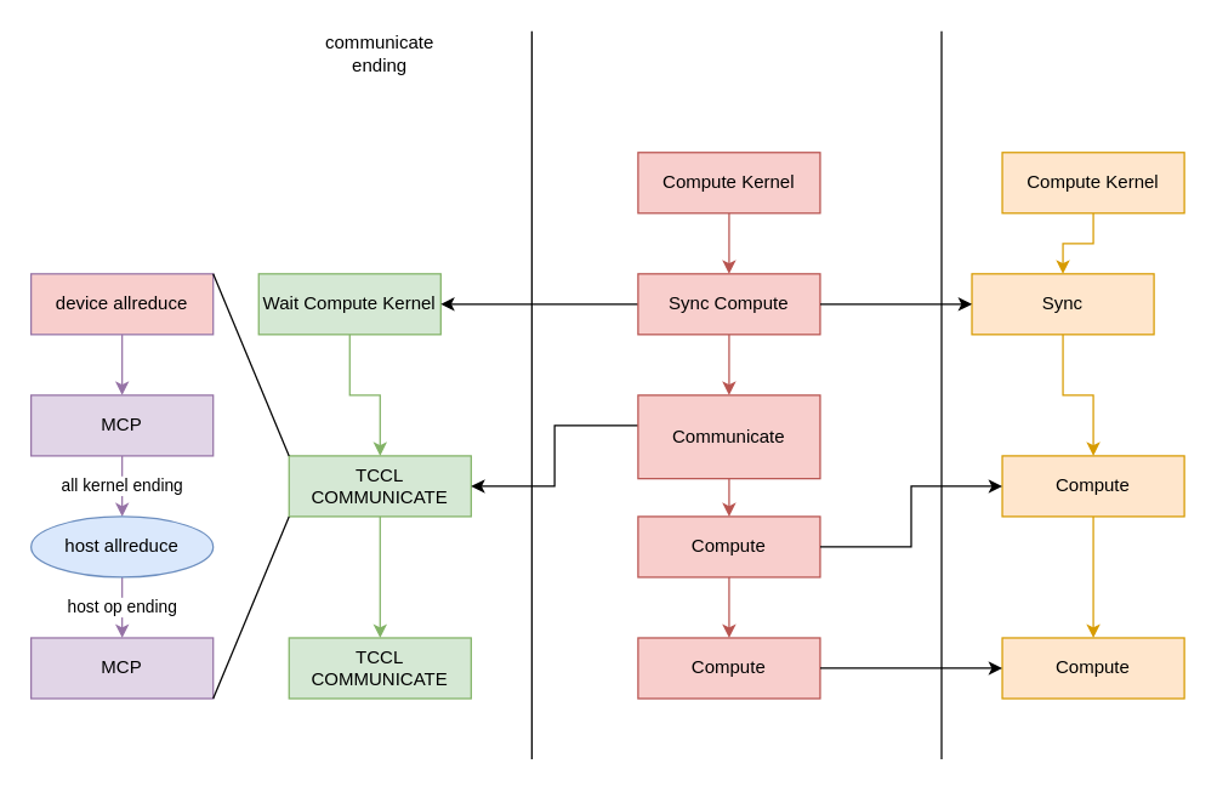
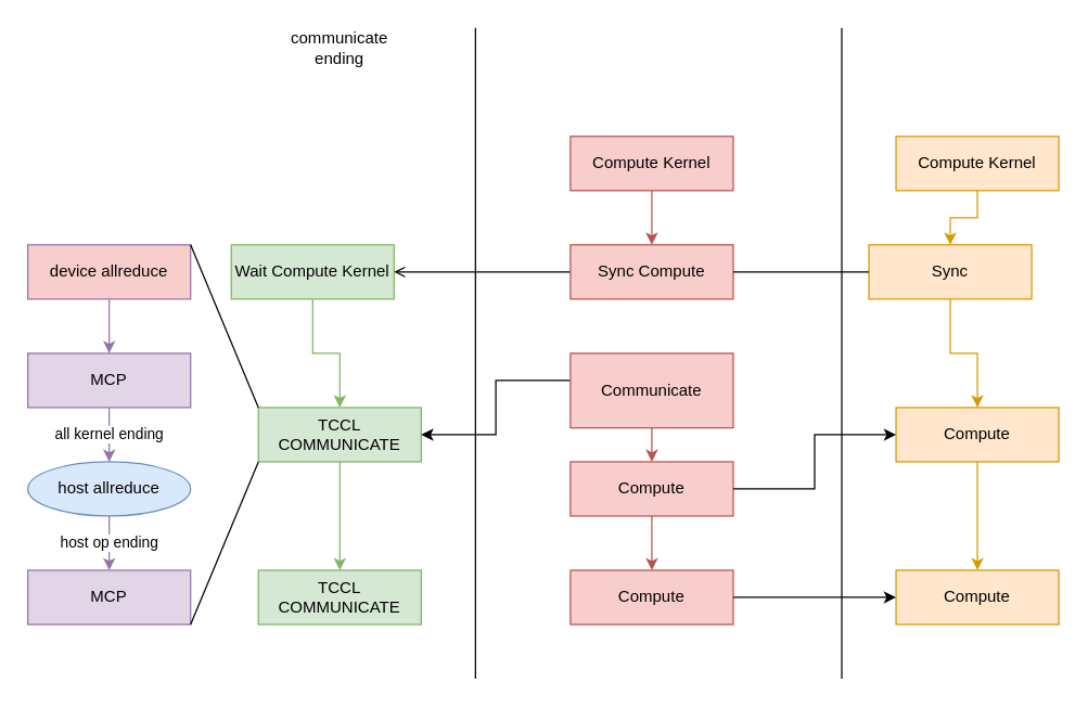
  <mxCell id="0" />
  <mxCell id="1" parent="0" />
  <mxCell id="2" value="" style="edgeStyle=orthogonalEdgeStyle;rounded=0;orthogonalLoop=1;jettySize=auto;html=1;fillColor=#d5e8d4;strokeColor=#82b366;" edge="1" parent="1" source="3" target="10"><mxGeometry relative="1" as="geometry" /></mxCell>
  <mxCell id="3" value="Wait Compute Kernel" style="rounded=0;whiteSpace=wrap;html=1;fillColor=#d5e8d4;strokeColor=#82b366;" vertex="1" parent="1"><mxGeometry x="170" y="180" width="120" height="40" as="geometry" /></mxCell>
  <mxCell id="4" value="" style="edgeStyle=orthogonalEdgeStyle;rounded=0;orthogonalLoop=1;jettySize=auto;html=1;fillColor=#ffe6cc;strokeColor=#d79b00;" edge="1" parent="1" source="5" target="8"><mxGeometry relative="1" as="geometry" /></mxCell>
  <mxCell id="5" value="Compute Kernel" style="rounded=0;whiteSpace=wrap;html=1;fillColor=#ffe6cc;strokeColor=#d79b00;" vertex="1" parent="1"><mxGeometry x="660" y="100" width="120" height="40" as="geometry" /></mxCell>
  <mxCell id="6" value="" style="endArrow=none;html=1;rounded=0;" edge="1" parent="1"><mxGeometry width="50" height="50" relative="1" as="geometry"><mxPoint x="620" y="500" as="sourcePoint" /><mxPoint x="620" y="20" as="targetPoint" /></mxGeometry></mxCell>
  <mxCell id="7" value="" style="edgeStyle=orthogonalEdgeStyle;rounded=0;orthogonalLoop=1;jettySize=auto;html=1;fillColor=#ffe6cc;strokeColor=#d79b00;" edge="1" parent="1" source="8" target="12"><mxGeometry relative="1" as="geometry" /></mxCell>
  <mxCell id="8" value="Sync" style="rounded=0;whiteSpace=wrap;html=1;fillColor=#ffe6cc;strokeColor=#d79b00;" vertex="1" parent="1"><mxGeometry x="640" y="180" width="120" height="40" as="geometry" /></mxCell>
  <mxCell id="9" value="" style="edgeStyle=orthogonalEdgeStyle;rounded=0;orthogonalLoop=1;jettySize=auto;html=1;fillColor=#d5e8d4;strokeColor=#82b366;" edge="1" parent="1" source="10" target="13"><mxGeometry relative="1" as="geometry" /></mxCell>
  <mxCell id="10" value="TCCL COMMUNICATE" style="rounded=0;whiteSpace=wrap;html=1;fillColor=#d5e8d4;strokeColor=#82b366;" vertex="1" parent="1"><mxGeometry x="190" y="300" width="120" height="40" as="geometry" /></mxCell>
  <mxCell id="11" value="" style="edgeStyle=orthogonalEdgeStyle;rounded=0;orthogonalLoop=1;jettySize=auto;html=1;fillColor=#ffe6cc;strokeColor=#d79b00;" edge="1" parent="1" source="12" target="14"><mxGeometry relative="1" as="geometry" /></mxCell>
  <mxCell id="12" value="Compute" style="rounded=0;whiteSpace=wrap;html=1;fillColor=#ffe6cc;strokeColor=#d79b00;" vertex="1" parent="1"><mxGeometry x="660" y="300" width="120" height="40" as="geometry" /></mxCell>
  <mxCell id="13" value="TCCL COMMUNICATE" style="rounded=0;whiteSpace=wrap;html=1;fillColor=#d5e8d4;strokeColor=#82b366;" vertex="1" parent="1"><mxGeometry x="190" y="420" width="120" height="40" as="geometry" /></mxCell>
  <mxCell id="14" value="Compute" style="rounded=0;whiteSpace=wrap;html=1;fillColor=#ffe6cc;strokeColor=#d79b00;" vertex="1" parent="1"><mxGeometry x="660" y="420" width="120" height="40" as="geometry" /></mxCell>
  <mxCell id="15" value="communicate&lt;br&gt;ending" style="text;html=1;strokeColor=none;fillColor=none;align=center;verticalAlign=middle;whiteSpace=wrap;rounded=0;" vertex="1" parent="1"><mxGeometry x="220" y="20" width="60" height="30" as="geometry" /></mxCell>
  <mxCell id="16" value="" style="edgeStyle=orthogonalEdgeStyle;rounded=0;orthogonalLoop=1;jettySize=auto;html=1;fillColor=#e1d5e7;strokeColor=#9673a6;" edge="1" parent="1" source="17" target="19"><mxGeometry relative="1" as="geometry" /></mxCell>
  <mxCell id="17" value="device allreduce" style="rounded=0;whiteSpace=wrap;html=1;fillColor=#f8cecc;strokeColor=#9673a6;" vertex="1" parent="1"><mxGeometry x="20" y="180" width="120" height="40" as="geometry" /></mxCell>
  <mxCell id="18" value="all kernel ending" style="edgeStyle=orthogonalEdgeStyle;rounded=0;orthogonalLoop=1;jettySize=auto;html=1;fillColor=#e1d5e7;strokeColor=#9673a6;" edge="1" parent="1" source="19" target="21"><mxGeometry relative="1" as="geometry" /></mxCell>
  <mxCell id="19" value="MCP" style="rounded=0;whiteSpace=wrap;html=1;fillColor=#e1d5e7;strokeColor=#9673a6;" vertex="1" parent="1"><mxGeometry x="20" y="260" width="120" height="40" as="geometry" /></mxCell>
  <mxCell id="20" value="host op ending" style="edgeStyle=orthogonalEdgeStyle;rounded=0;orthogonalLoop=1;jettySize=auto;html=1;fillColor=#e1d5e7;strokeColor=#9673a6;" edge="1" parent="1" source="21" target="22"><mxGeometry relative="1" as="geometry"><Array as="points"><mxPoint x="80" y="400" /><mxPoint x="80" y="400" /></Array></mxGeometry></mxCell>
  <mxCell id="21" value="host allreduce" style="ellipse;whiteSpace=wrap;html=1;fillColor=#dae8fc;strokeColor=#6c8ebf;" vertex="1" parent="1"><mxGeometry x="20" y="340" width="120" height="40" as="geometry" /></mxCell>
  <mxCell id="22" value="MCP" style="rounded=0;whiteSpace=wrap;html=1;fillColor=#e1d5e7;strokeColor=#9673a6;" vertex="1" parent="1"><mxGeometry x="20" y="420" width="120" height="40" as="geometry" /></mxCell>
  <mxCell id="23" value="" style="endArrow=none;html=1;rounded=0;entryX=0;entryY=0;entryDx=0;entryDy=0;exitX=1;exitY=0;exitDx=0;exitDy=0;" edge="1" parent="1" source="17" target="10"><mxGeometry width="50" height="50" relative="1" as="geometry"><mxPoint x="160" y="510" as="sourcePoint" /><mxPoint x="210" y="460" as="targetPoint" /></mxGeometry></mxCell>
  <mxCell id="24" value="" style="endArrow=none;html=1;rounded=0;entryX=0;entryY=1;entryDx=0;entryDy=0;exitX=1;exitY=1;exitDx=0;exitDy=0;" edge="1" parent="1" source="22" target="10"><mxGeometry width="50" height="50" relative="1" as="geometry"><mxPoint x="80" y="150" as="sourcePoint" /><mxPoint x="200" y="310" as="targetPoint" /></mxGeometry></mxCell>
  <mxCell id="25" value="" style="endArrow=none;html=1;rounded=0;" edge="1" parent="1"><mxGeometry width="50" height="50" relative="1" as="geometry"><mxPoint x="350" y="500" as="sourcePoint" /><mxPoint x="350" y="20" as="targetPoint" /></mxGeometry></mxCell>
  <mxCell id="26" value="" style="edgeStyle=orthogonalEdgeStyle;rounded=0;orthogonalLoop=1;jettySize=auto;html=1;fillColor=#f8cecc;strokeColor=#b85450;" edge="1" parent="1" source="27" target="30"><mxGeometry relative="1" as="geometry" /></mxCell>
  <mxCell id="27" value="Compute Kernel" style="rounded=0;whiteSpace=wrap;html=1;fillColor=#f8cecc;strokeColor=#b85450;" vertex="1" parent="1"><mxGeometry x="420" y="100" width="120" height="40" as="geometry" /></mxCell>
- <mxCell id="28" value="" style="edgeStyle=orthogonalEdgeStyle;rounded=0;orthogonalLoop=1;jettySize=auto;html=1;fillColor=#f8cecc;strokeColor=#b85450;" edge="1" parent="1" source="30" target="33"><mxGeometry relative="1" as="geometry" /></mxCell>
- <mxCell id="29" value="" style="edgeStyle=orthogonalEdgeStyle;rounded=0;orthogonalLoop=1;jettySize=auto;html=1;" edge="1" parent="1" source="30" target="3"><mxGeometry relative="1" as="geometry" /></mxCell>
+ <mxCell id="29" value="" style="edgeStyle=orthogonalEdgeStyle;rounded=0;orthogonalLoop=1;jettySize=auto;html=1;endArrow=open;" edge="1" parent="1" source="30" target="3"><mxGeometry relative="1" as="geometry" /></mxCell>
  <mxCell id="30" value="Sync Compute" style="rounded=0;whiteSpace=wrap;html=1;fillColor=#f8cecc;strokeColor=#b85450;" vertex="1" parent="1"><mxGeometry x="420" y="180" width="120" height="40" as="geometry" /></mxCell>
  <mxCell id="31" value="" style="edgeStyle=orthogonalEdgeStyle;rounded=0;orthogonalLoop=1;jettySize=auto;html=1;fillColor=#f8cecc;strokeColor=#b85450;" edge="1" parent="1" source="33" target="36"><mxGeometry relative="1" as="geometry" /></mxCell>
  <mxCell id="32" value="" style="edgeStyle=orthogonalEdgeStyle;rounded=0;orthogonalLoop=1;jettySize=auto;html=1;" edge="1" parent="1" source="33" target="10"><mxGeometry relative="1" as="geometry"><Array as="points"><mxPoint x="365" y="280" /><mxPoint x="365" y="320" /></Array></mxGeometry></mxCell>
  <mxCell id="33" value="Communicate" style="rounded=0;whiteSpace=wrap;html=1;fillColor=#f8cecc;strokeColor=#b85450;" vertex="1" parent="1"><mxGeometry x="420" y="260" width="120" height="55" as="geometry" /></mxCell>
  <mxCell id="34" value="Compute" style="rounded=0;whiteSpace=wrap;html=1;fillColor=#f8cecc;strokeColor=#b85450;" vertex="1" parent="1"><mxGeometry x="420" y="420" width="120" height="40" as="geometry" /></mxCell>
  <mxCell id="35" value="" style="edgeStyle=orthogonalEdgeStyle;rounded=0;orthogonalLoop=1;jettySize=auto;html=1;fillColor=#f8cecc;strokeColor=#b85450;" edge="1" parent="1" source="36" target="34"><mxGeometry relative="1" as="geometry" /></mxCell>
  <mxCell id="36" value="Compute" style="rounded=0;whiteSpace=wrap;html=1;fillColor=#f8cecc;strokeColor=#b85450;" vertex="1" parent="1"><mxGeometry x="420" y="340" width="120" height="40" as="geometry" /></mxCell>
- <mxCell id="37" value="" style="edgeStyle=orthogonalEdgeStyle;rounded=0;orthogonalLoop=1;jettySize=auto;html=1;exitX=1;exitY=0.5;exitDx=0;exitDy=0;entryX=0;entryY=0.5;entryDx=0;entryDy=0;" edge="1" parent="1" source="30" target="8"><mxGeometry relative="1" as="geometry"><mxPoint x="430" y="210" as="sourcePoint" /><mxPoint x="320" y="210" as="targetPoint" /><Array as="points"><mxPoint x="600" y="200" /><mxPoint x="600" y="200" /></Array></mxGeometry></mxCell>
+ <mxCell id="37" value="" style="edgeStyle=orthogonalEdgeStyle;rounded=0;orthogonalLoop=1;jettySize=auto;html=1;exitX=1;exitY=0.5;exitDx=0;exitDy=0;entryX=0;entryY=0.5;entryDx=0;entryDy=0;endArrow=none;" edge="1" parent="1" source="30" target="8"><mxGeometry relative="1" as="geometry"><mxPoint x="430" y="210" as="sourcePoint" /><mxPoint x="320" y="210" as="targetPoint" /><Array as="points"><mxPoint x="600" y="200" /><mxPoint x="600" y="200" /></Array></mxGeometry></mxCell>
  <mxCell id="38" value="" style="edgeStyle=orthogonalEdgeStyle;rounded=0;orthogonalLoop=1;jettySize=auto;html=1;exitX=1;exitY=0.5;exitDx=0;exitDy=0;entryX=0;entryY=0.5;entryDx=0;entryDy=0;" edge="1" parent="1" source="36" target="12"><mxGeometry relative="1" as="geometry"><mxPoint x="440" y="220" as="sourcePoint" /><mxPoint x="330" y="220" as="targetPoint" /></mxGeometry></mxCell>
  <mxCell id="39" value="" style="edgeStyle=orthogonalEdgeStyle;rounded=0;orthogonalLoop=1;jettySize=auto;html=1;exitX=1;exitY=0.5;exitDx=0;exitDy=0;entryX=0;entryY=0.5;entryDx=0;entryDy=0;" edge="1" parent="1" source="34" target="14"><mxGeometry relative="1" as="geometry"><mxPoint x="550" y="210" as="sourcePoint" /><mxPoint x="670" y="210" as="targetPoint" /><Array as="points"><mxPoint x="600" y="440" /><mxPoint x="600" y="440" /></Array></mxGeometry></mxCell>
